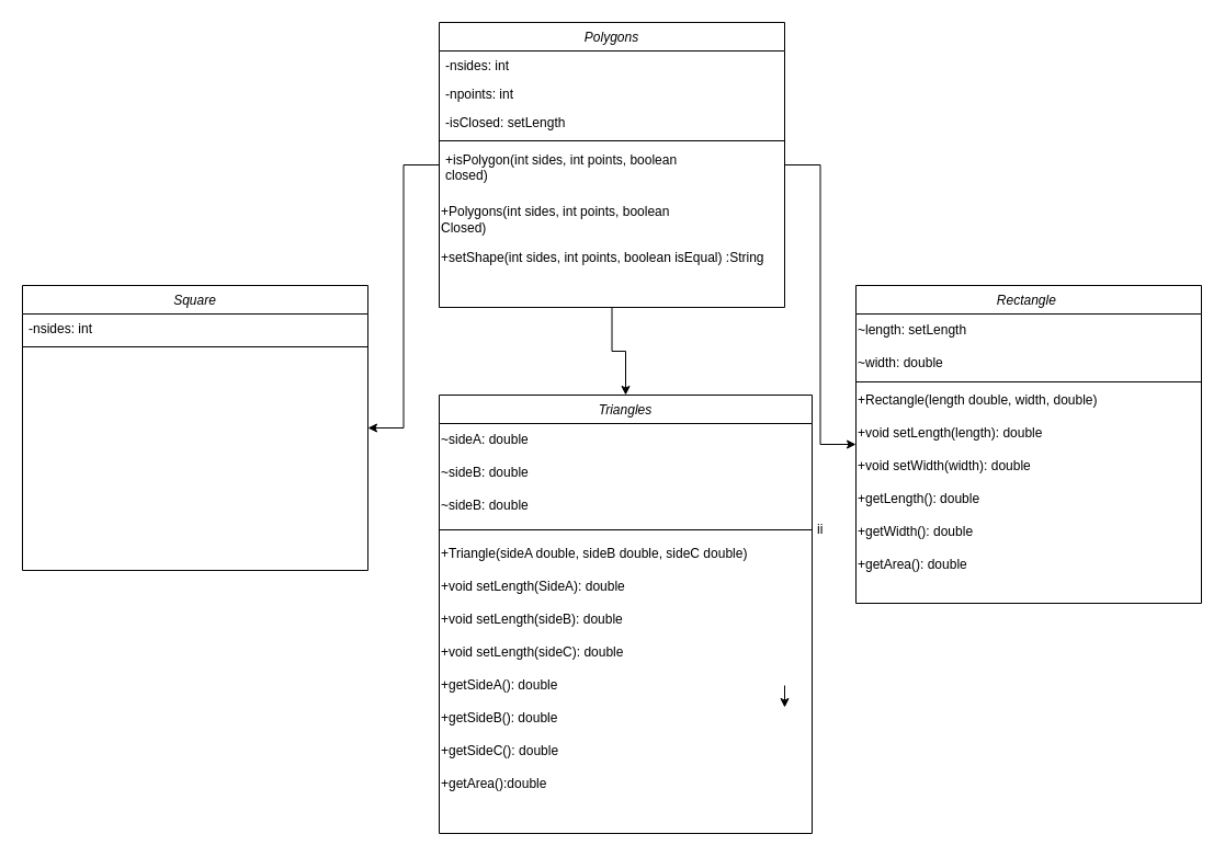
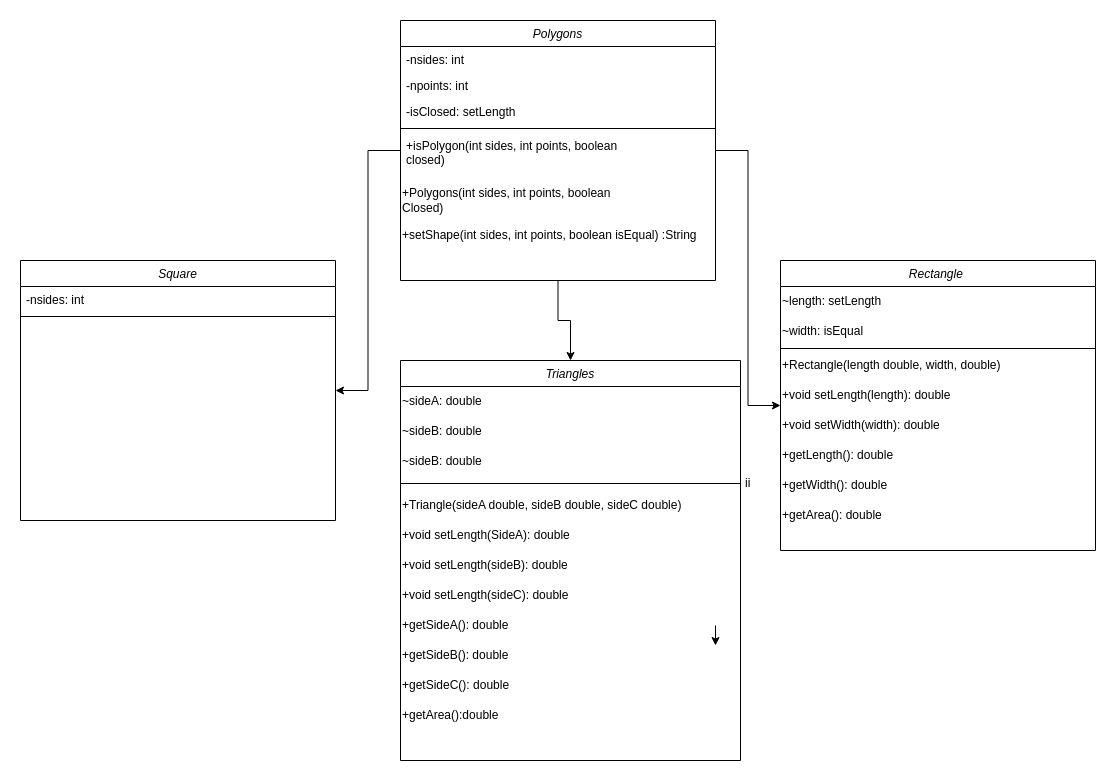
  <mxCell id="0" />
  <mxCell id="1" parent="0" />
  <mxCell id="2" value="" style="edgeStyle=orthogonalEdgeStyle;rounded=0;orthogonalLoop=1;jettySize=auto;html=1;" parent="1" source="5" target="13" edge="1"><mxGeometry relative="1" as="geometry" /></mxCell>
  <mxCell id="3" value="" style="edgeStyle=orthogonalEdgeStyle;rounded=0;orthogonalLoop=1;jettySize=auto;html=1;" parent="1" source="5" target="23" edge="1"><mxGeometry relative="1" as="geometry" /></mxCell>
  <mxCell id="4" value="" style="edgeStyle=orthogonalEdgeStyle;rounded=0;orthogonalLoop=1;jettySize=auto;html=1;" parent="1" source="5" target="27" edge="1"><mxGeometry relative="1" as="geometry" /></mxCell>
  <mxCell id="5" value="Polygons" style="swimlane;fontStyle=2;align=center;verticalAlign=top;childLayout=stackLayout;horizontal=1;startSize=26;horizontalStack=0;resizeParent=1;resizeLast=0;collapsible=1;marginBottom=0;rounded=0;shadow=0;strokeWidth=1;" parent="1" vertex="1"><mxGeometry x="400" y="20" width="315" height="260" as="geometry"><mxRectangle x="230" y="140" width="160" height="26" as="alternateBounds" /></mxGeometry></mxCell>
  <mxCell id="6" value="-nsides: int" style="text;align=left;verticalAlign=top;spacingLeft=4;spacingRight=4;overflow=hidden;rotatable=0;points=[[0,0.5],[1,0.5]];portConstraint=eastwest;" parent="5" vertex="1"><mxGeometry y="26" width="315" height="26" as="geometry" /></mxCell>
  <mxCell id="7" value="-npoints: int" style="text;align=left;verticalAlign=top;spacingLeft=4;spacingRight=4;overflow=hidden;rotatable=0;points=[[0,0.5],[1,0.5]];portConstraint=eastwest;rounded=0;shadow=0;html=0;" parent="5" vertex="1"><mxGeometry y="52" width="315" height="26" as="geometry" /></mxCell>
  <mxCell id="8" value="-isClosed: setLength" style="text;align=left;verticalAlign=top;spacingLeft=4;spacingRight=4;overflow=hidden;rotatable=0;points=[[0,0.5],[1,0.5]];portConstraint=eastwest;rounded=0;shadow=0;html=0;" parent="5" vertex="1"><mxGeometry y="78" width="315" height="26" as="geometry" /></mxCell>
  <mxCell id="9" value="" style="line;html=1;strokeWidth=1;align=left;verticalAlign=middle;spacingTop=-1;spacingLeft=3;spacingRight=3;rotatable=0;labelPosition=right;points=[];portConstraint=eastwest;" parent="5" vertex="1"><mxGeometry y="104" width="315" height="8" as="geometry" /></mxCell>
  <mxCell id="10" value="+isPolygon(int sides, int points, boolean &#10;closed)" style="text;align=left;verticalAlign=top;spacingLeft=4;spacingRight=4;overflow=hidden;rotatable=0;points=[[0,0.5],[1,0.5]];portConstraint=eastwest;" parent="5" vertex="1"><mxGeometry y="112" width="315" height="48" as="geometry" /></mxCell>
  <mxCell id="11" value="&lt;div style=&quot;&quot;&gt;&lt;span style=&quot;background-color: initial;&quot;&gt;+Polygons(int sides, int points, boolean&amp;nbsp;&lt;/span&gt;&lt;/div&gt;Closed)" style="text;html=1;align=left;verticalAlign=middle;resizable=0;points=[];autosize=1;strokeColor=none;fillColor=none;" parent="5" vertex="1"><mxGeometry y="160" width="315" height="40" as="geometry" /></mxCell>
  <mxCell id="12" value="+setShape(int sides, int points, boolean isEqual) :String" style="text;html=1;align=left;verticalAlign=middle;resizable=0;points=[];autosize=1;strokeColor=none;fillColor=none;" parent="5" vertex="1"><mxGeometry y="200" width="315" height="30" as="geometry" /></mxCell>
  <mxCell id="13" value="Rectangle " style="swimlane;fontStyle=2;align=center;verticalAlign=top;childLayout=stackLayout;horizontal=1;startSize=26;horizontalStack=0;resizeParent=1;resizeLast=0;collapsible=1;marginBottom=0;rounded=0;shadow=0;strokeWidth=1;" parent="1" vertex="1"><mxGeometry x="780" y="260" width="315" height="290" as="geometry"><mxRectangle x="230" y="140" width="160" height="26" as="alternateBounds" /></mxGeometry></mxCell>
  <mxCell id="14" value="~length: setLength&amp;nbsp;&lt;br&gt;&lt;div style=&quot;&quot;&gt;&lt;/div&gt;" style="text;html=1;align=left;verticalAlign=middle;resizable=0;points=[];autosize=1;strokeColor=none;fillColor=none;" parent="13" vertex="1"><mxGeometry y="26" width="315" height="30" as="geometry" /></mxCell>
- <mxCell id="15" value="~width: double" style="text;html=1;align=left;verticalAlign=middle;resizable=0;points=[];autosize=1;strokeColor=none;fillColor=none;" parent="13" vertex="1"><mxGeometry y="56" width="315" height="30" as="geometry" /></mxCell>
+ <mxCell id="15" value="~width: isEqual" style="text;html=1;align=left;verticalAlign=middle;resizable=0;points=[];autosize=1;strokeColor=none;fillColor=none;" parent="13" vertex="1"><mxGeometry y="56" width="315" height="30" as="geometry" /></mxCell>
  <mxCell id="16" value="" style="line;html=1;strokeWidth=1;align=left;verticalAlign=middle;spacingTop=-1;spacingLeft=3;spacingRight=3;rotatable=0;labelPosition=right;points=[];portConstraint=eastwest;" parent="13" vertex="1"><mxGeometry y="86" width="315" height="4" as="geometry" /></mxCell>
  <mxCell id="17" value="+Rectangle(length double, width, double)" style="text;html=1;align=left;verticalAlign=middle;resizable=0;points=[];autosize=1;strokeColor=none;fillColor=none;" vertex="1" parent="13"><mxGeometry y="90" width="315" height="30" as="geometry" /></mxCell>
  <mxCell id="18" value="+void setLength(length): double" style="text;html=1;align=left;verticalAlign=middle;resizable=0;points=[];autosize=1;strokeColor=none;fillColor=none;" vertex="1" parent="13"><mxGeometry y="120" width="315" height="30" as="geometry" /></mxCell>
  <mxCell id="19" value="+void setWidth(width): double" style="text;html=1;align=left;verticalAlign=middle;resizable=0;points=[];autosize=1;strokeColor=none;fillColor=none;" vertex="1" parent="13"><mxGeometry y="150" width="315" height="30" as="geometry" /></mxCell>
  <mxCell id="20" value="+getLength(): double" style="text;html=1;align=left;verticalAlign=middle;resizable=0;points=[];autosize=1;strokeColor=none;fillColor=none;" vertex="1" parent="13"><mxGeometry y="180" width="315" height="30" as="geometry" /></mxCell>
  <mxCell id="21" value="+getWidth(): double" style="text;html=1;align=left;verticalAlign=middle;resizable=0;points=[];autosize=1;strokeColor=none;fillColor=none;" vertex="1" parent="13"><mxGeometry y="210" width="315" height="30" as="geometry" /></mxCell>
  <mxCell id="22" value="+getArea(): double" style="text;html=1;align=left;verticalAlign=middle;resizable=0;points=[];autosize=1;strokeColor=none;fillColor=none;" vertex="1" parent="13"><mxGeometry y="240" width="315" height="30" as="geometry" /></mxCell>
  <mxCell id="23" value="Square" style="swimlane;fontStyle=2;align=center;verticalAlign=top;childLayout=stackLayout;horizontal=1;startSize=26;horizontalStack=0;resizeParent=1;resizeLast=0;collapsible=1;marginBottom=0;rounded=0;shadow=0;strokeWidth=1;" parent="1" vertex="1"><mxGeometry x="20" y="260" width="315" height="260" as="geometry"><mxRectangle x="230" y="140" width="160" height="26" as="alternateBounds" /></mxGeometry></mxCell>
  <mxCell id="24" value="-nsides: int" style="text;align=left;verticalAlign=top;spacingLeft=4;spacingRight=4;overflow=hidden;rotatable=0;points=[[0,0.5],[1,0.5]];portConstraint=eastwest;" parent="23" vertex="1"><mxGeometry y="26" width="315" height="26" as="geometry" /></mxCell>
  <mxCell id="25" value="" style="line;html=1;strokeWidth=1;align=left;verticalAlign=middle;spacingTop=-1;spacingLeft=3;spacingRight=3;rotatable=0;labelPosition=right;points=[];portConstraint=eastwest;" parent="23" vertex="1"><mxGeometry y="52" width="315" height="8" as="geometry" /></mxCell>
  <mxCell id="26" value="&lt;div style=&quot;&quot;&gt;&lt;/div&gt;" style="text;html=1;align=left;verticalAlign=middle;resizable=0;points=[];autosize=1;strokeColor=none;fillColor=none;" parent="23" vertex="1"><mxGeometry y="60" width="315" height="10" as="geometry" /></mxCell>
  <mxCell id="27" value="Triangles" style="swimlane;fontStyle=2;align=center;verticalAlign=top;childLayout=stackLayout;horizontal=1;startSize=26;horizontalStack=0;resizeParent=1;resizeLast=0;collapsible=1;marginBottom=0;rounded=0;shadow=0;strokeWidth=1;" parent="1" vertex="1"><mxGeometry x="400" y="360" width="340" height="400" as="geometry"><mxRectangle x="230" y="140" width="160" height="26" as="alternateBounds" /></mxGeometry></mxCell>
  <mxCell id="28" value="~sideA: double" style="text;html=1;align=left;verticalAlign=middle;resizable=0;points=[];autosize=1;strokeColor=none;fillColor=none;" parent="27" vertex="1"><mxGeometry y="26" width="340" height="30" as="geometry" /></mxCell>
  <mxCell id="29" value="~sideB: double" style="text;html=1;align=left;verticalAlign=middle;resizable=0;points=[];autosize=1;strokeColor=none;fillColor=none;" vertex="1" parent="27"><mxGeometry y="56" width="340" height="30" as="geometry" /></mxCell>
  <mxCell id="30" value="~sideB: double" style="text;html=1;align=left;verticalAlign=middle;resizable=0;points=[];autosize=1;strokeColor=none;fillColor=none;" vertex="1" parent="27"><mxGeometry y="86" width="340" height="30" as="geometry" /></mxCell>
  <mxCell id="31" value="ii" style="line;html=1;strokeWidth=1;align=left;verticalAlign=middle;spacingTop=-1;spacingLeft=3;spacingRight=3;rotatable=0;labelPosition=right;points=[];portConstraint=eastwest;" parent="27" vertex="1"><mxGeometry y="116" width="340" height="14" as="geometry" /></mxCell>
  <mxCell id="32" value="+Triangle(sideA double, sideB double, sideC double)&lt;div style=&quot;&quot;&gt;&lt;/div&gt;" style="text;html=1;align=left;verticalAlign=middle;resizable=0;points=[];autosize=1;strokeColor=none;fillColor=none;" parent="27" vertex="1"><mxGeometry y="130" width="340" height="30" as="geometry" /></mxCell>
  <mxCell id="33" style="edgeStyle=orthogonalEdgeStyle;rounded=0;orthogonalLoop=1;jettySize=auto;html=1;" edge="1" parent="27"><mxGeometry relative="1" as="geometry"><mxPoint x="315" y="265" as="sourcePoint" /><mxPoint x="315" y="285" as="targetPoint" /></mxGeometry></mxCell>
  <mxCell id="34" value="+void setLength(SideA): double" style="text;html=1;align=left;verticalAlign=middle;resizable=0;points=[];autosize=1;strokeColor=none;fillColor=none;" vertex="1" parent="27"><mxGeometry y="160" width="340" height="30" as="geometry" /></mxCell>
  <mxCell id="35" value="+void setLength(sideB): double" style="text;html=1;align=left;verticalAlign=middle;resizable=0;points=[];autosize=1;strokeColor=none;fillColor=none;" vertex="1" parent="27"><mxGeometry y="190" width="340" height="30" as="geometry" /></mxCell>
  <mxCell id="36" value="+void setLength(sideC): double" style="text;html=1;align=left;verticalAlign=middle;resizable=0;points=[];autosize=1;strokeColor=none;fillColor=none;" vertex="1" parent="27"><mxGeometry y="220" width="340" height="30" as="geometry" /></mxCell>
  <mxCell id="37" value="+getSideA(): double" style="text;html=1;align=left;verticalAlign=middle;resizable=0;points=[];autosize=1;strokeColor=none;fillColor=none;" vertex="1" parent="27"><mxGeometry y="250" width="340" height="30" as="geometry" /></mxCell>
  <mxCell id="38" value="+getSideB(): double" style="text;html=1;align=left;verticalAlign=middle;resizable=0;points=[];autosize=1;strokeColor=none;fillColor=none;" vertex="1" parent="27"><mxGeometry y="280" width="340" height="30" as="geometry" /></mxCell>
  <mxCell id="39" value="+getSideC(): double" style="text;html=1;align=left;verticalAlign=middle;resizable=0;points=[];autosize=1;strokeColor=none;fillColor=none;" vertex="1" parent="27"><mxGeometry y="310" width="340" height="30" as="geometry" /></mxCell>
  <mxCell id="40" value="+getArea():double" style="text;html=1;align=left;verticalAlign=middle;resizable=0;points=[];autosize=1;strokeColor=none;fillColor=none;" vertex="1" parent="27"><mxGeometry y="340" width="340" height="30" as="geometry" /></mxCell>
